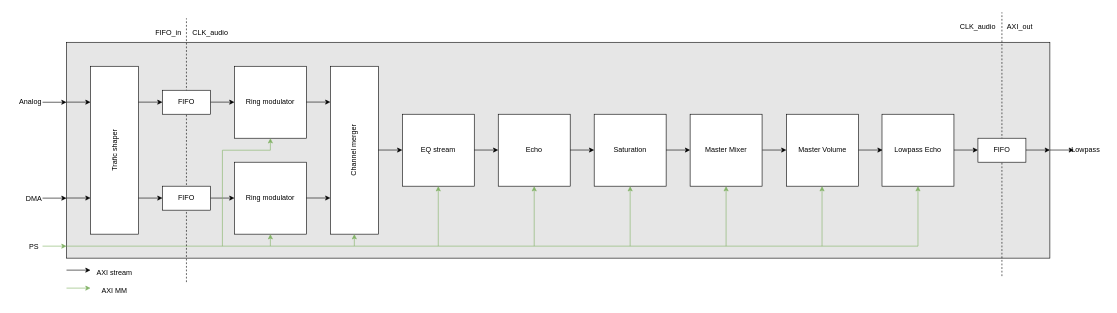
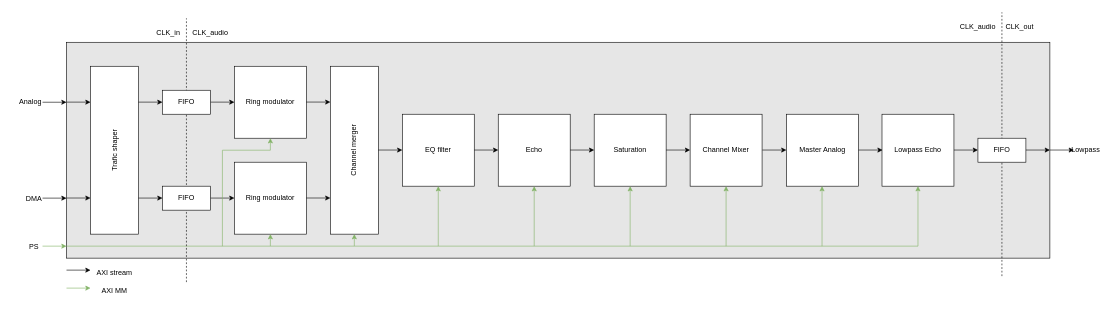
  <mxCell id="0" />
  <mxCell id="1" parent="0" />
  <mxCell id="2" value="" style="rounded=0;whiteSpace=wrap;html=1;fillColor=#E6E6E6;" vertex="1" parent="1"><mxGeometry x="110" y="70" width="1640" height="360" as="geometry" /></mxCell>
  <mxCell id="3" value="" style="whiteSpace=wrap;html=1;aspect=fixed;" vertex="1" parent="1"><mxGeometry x="390" y="110" width="120" height="120" as="geometry" /></mxCell>
  <mxCell id="4" value="Ring modulator" style="text;html=1;align=center;verticalAlign=middle;whiteSpace=wrap;rounded=0;" vertex="1" parent="1"><mxGeometry x="400" y="155" width="100" height="30" as="geometry" /></mxCell>
  <mxCell id="5" value="" style="whiteSpace=wrap;html=1;aspect=fixed;" vertex="1" parent="1"><mxGeometry x="390" y="270" width="120" height="120" as="geometry" /></mxCell>
  <mxCell id="6" value="Ring modulator" style="text;html=1;align=center;verticalAlign=middle;whiteSpace=wrap;rounded=0;" vertex="1" parent="1"><mxGeometry x="400" y="310" width="100" height="40" as="geometry" /></mxCell>
  <mxCell id="7" value="" style="rounded=0;whiteSpace=wrap;html=1;" vertex="1" parent="1"><mxGeometry x="550" y="110" width="80" height="280" as="geometry" /></mxCell>
  <mxCell id="8" value="Channel merger" style="text;html=1;align=center;verticalAlign=middle;whiteSpace=wrap;rounded=0;rotation=-90;" vertex="1" parent="1"><mxGeometry x="450" y="235" width="280" height="30" as="geometry" /></mxCell>
  <mxCell id="9" value="" style="whiteSpace=wrap;html=1;aspect=fixed;" vertex="1" parent="1"><mxGeometry x="670" y="190" width="120" height="120" as="geometry" /></mxCell>
- <mxCell id="10" value="EQ stream" style="text;html=1;align=center;verticalAlign=middle;whiteSpace=wrap;rounded=0;" vertex="1" parent="1"><mxGeometry x="680" y="235" width="100" height="30" as="geometry" /></mxCell>
+ <mxCell id="10" value="EQ filter" style="text;html=1;align=center;verticalAlign=middle;whiteSpace=wrap;rounded=0;" vertex="1" parent="1"><mxGeometry x="680" y="235" width="100" height="30" as="geometry" /></mxCell>
  <mxCell id="11" value="" style="whiteSpace=wrap;html=1;aspect=fixed;" vertex="1" parent="1"><mxGeometry x="830" y="190" width="120" height="120" as="geometry" /></mxCell>
  <mxCell id="12" value="Echo" style="text;html=1;align=center;verticalAlign=middle;whiteSpace=wrap;rounded=0;" vertex="1" parent="1"><mxGeometry x="840" y="235" width="100" height="30" as="geometry" /></mxCell>
  <mxCell id="13" value="" style="whiteSpace=wrap;html=1;aspect=fixed;" vertex="1" parent="1"><mxGeometry x="990" y="190" width="120" height="120" as="geometry" /></mxCell>
  <mxCell id="14" value="Saturation" style="text;html=1;align=center;verticalAlign=middle;whiteSpace=wrap;rounded=0;" vertex="1" parent="1"><mxGeometry x="1000" y="235" width="100" height="30" as="geometry" /></mxCell>
  <mxCell id="15" value="" style="whiteSpace=wrap;html=1;aspect=fixed;" vertex="1" parent="1"><mxGeometry x="1150" y="190" width="120" height="120" as="geometry" /></mxCell>
- <mxCell id="16" value="Master Mixer" style="text;html=1;align=center;verticalAlign=middle;whiteSpace=wrap;rounded=0;" vertex="1" parent="1"><mxGeometry x="1160" y="235" width="100" height="30" as="geometry" /></mxCell>
+ <mxCell id="16" value="Channel Mixer" style="text;html=1;align=center;verticalAlign=middle;whiteSpace=wrap;rounded=0;" vertex="1" parent="1"><mxGeometry x="1160" y="235" width="100" height="30" as="geometry" /></mxCell>
  <mxCell id="17" value="" style="whiteSpace=wrap;html=1;aspect=fixed;" vertex="1" parent="1"><mxGeometry x="1311" y="190" width="120" height="120" as="geometry" /></mxCell>
- <mxCell id="18" value="Master Volume" style="text;html=1;align=center;verticalAlign=middle;whiteSpace=wrap;rounded=0;" vertex="1" parent="1"><mxGeometry x="1321" y="235" width="100" height="30" as="geometry" /></mxCell>
+ <mxCell id="18" value="Master Analog" style="text;html=1;align=center;verticalAlign=middle;whiteSpace=wrap;rounded=0;" vertex="1" parent="1"><mxGeometry x="1321" y="235" width="100" height="30" as="geometry" /></mxCell>
  <mxCell id="19" value="" style="whiteSpace=wrap;html=1;aspect=fixed;" vertex="1" parent="1"><mxGeometry x="1470" y="190" width="120" height="120" as="geometry" /></mxCell>
  <mxCell id="20" value="Lowpass Echo" style="text;html=1;align=center;verticalAlign=middle;whiteSpace=wrap;rounded=0;" vertex="1" parent="1"><mxGeometry x="1480" y="235" width="100" height="30" as="geometry" /></mxCell>
  <mxCell id="21" value="" style="rounded=0;whiteSpace=wrap;html=1;" vertex="1" parent="1"><mxGeometry x="150" y="110" width="80" height="280" as="geometry" /></mxCell>
  <mxCell id="22" value="Trafic shaper" style="text;html=1;align=center;verticalAlign=middle;whiteSpace=wrap;rounded=0;rotation=-90;" vertex="1" parent="1"><mxGeometry x="50" y="235" width="280" height="30" as="geometry" /></mxCell>
  <mxCell id="23" value="" style="endArrow=classic;html=1;rounded=0;" edge="1" parent="1"><mxGeometry width="50" height="50" relative="1" as="geometry"><mxPoint x="70" y="170" as="sourcePoint" /><mxPoint x="110" y="170" as="targetPoint" /></mxGeometry></mxCell>
  <mxCell id="24" value="" style="endArrow=classic;html=1;rounded=0;" edge="1" parent="1"><mxGeometry width="50" height="50" relative="1" as="geometry"><mxPoint x="110" y="169.83" as="sourcePoint" /><mxPoint x="150" y="169.83" as="targetPoint" /></mxGeometry></mxCell>
  <mxCell id="25" value="" style="endArrow=classic;html=1;rounded=0;" edge="1" parent="1"><mxGeometry width="50" height="50" relative="1" as="geometry"><mxPoint x="230" y="169.83" as="sourcePoint" /><mxPoint x="270" y="169.83" as="targetPoint" /></mxGeometry></mxCell>
  <mxCell id="26" value="" style="endArrow=classic;html=1;rounded=0;" edge="1" parent="1"><mxGeometry width="50" height="50" relative="1" as="geometry"><mxPoint x="350" y="169.83" as="sourcePoint" /><mxPoint x="390" y="169.83" as="targetPoint" /></mxGeometry></mxCell>
  <mxCell id="27" value="" style="endArrow=classic;html=1;rounded=0;" edge="1" parent="1"><mxGeometry width="50" height="50" relative="1" as="geometry"><mxPoint x="230" y="329.83" as="sourcePoint" /><mxPoint x="270" y="329.83" as="targetPoint" /></mxGeometry></mxCell>
  <mxCell id="28" value="" style="endArrow=classic;html=1;rounded=0;" edge="1" parent="1"><mxGeometry width="50" height="50" relative="1" as="geometry"><mxPoint x="350" y="329.83" as="sourcePoint" /><mxPoint x="390" y="329.83" as="targetPoint" /></mxGeometry></mxCell>
  <mxCell id="29" value="" style="endArrow=classic;html=1;rounded=0;" edge="1" parent="1"><mxGeometry width="50" height="50" relative="1" as="geometry"><mxPoint x="70" y="329.92" as="sourcePoint" /><mxPoint x="110" y="329.92" as="targetPoint" /></mxGeometry></mxCell>
  <mxCell id="30" value="" style="endArrow=classic;html=1;rounded=0;" edge="1" parent="1"><mxGeometry width="50" height="50" relative="1" as="geometry"><mxPoint x="110" y="329.75" as="sourcePoint" /><mxPoint x="150" y="329.75" as="targetPoint" /></mxGeometry></mxCell>
  <mxCell id="31" value="" style="endArrow=classic;html=1;rounded=0;" edge="1" parent="1"><mxGeometry width="50" height="50" relative="1" as="geometry"><mxPoint x="510" y="169.73" as="sourcePoint" /><mxPoint x="550" y="169.73" as="targetPoint" /></mxGeometry></mxCell>
  <mxCell id="32" value="" style="endArrow=classic;html=1;rounded=0;" edge="1" parent="1"><mxGeometry width="50" height="50" relative="1" as="geometry"><mxPoint x="510" y="329.73" as="sourcePoint" /><mxPoint x="550" y="329.73" as="targetPoint" /></mxGeometry></mxCell>
  <mxCell id="33" value="" style="endArrow=classic;html=1;rounded=0;" edge="1" parent="1"><mxGeometry width="50" height="50" relative="1" as="geometry"><mxPoint x="630" y="249.73" as="sourcePoint" /><mxPoint x="670" y="249.73" as="targetPoint" /></mxGeometry></mxCell>
  <mxCell id="34" value="" style="endArrow=classic;html=1;rounded=0;" edge="1" parent="1"><mxGeometry width="50" height="50" relative="1" as="geometry"><mxPoint x="790" y="249.73" as="sourcePoint" /><mxPoint x="830" y="249.73" as="targetPoint" /></mxGeometry></mxCell>
  <mxCell id="35" value="" style="endArrow=classic;html=1;rounded=0;" edge="1" parent="1"><mxGeometry width="50" height="50" relative="1" as="geometry"><mxPoint x="950" y="249.73" as="sourcePoint" /><mxPoint x="990" y="249.73" as="targetPoint" /></mxGeometry></mxCell>
  <mxCell id="36" value="" style="endArrow=classic;html=1;rounded=0;" edge="1" parent="1"><mxGeometry width="50" height="50" relative="1" as="geometry"><mxPoint x="1110" y="249.73" as="sourcePoint" /><mxPoint x="1150" y="249.73" as="targetPoint" /></mxGeometry></mxCell>
  <mxCell id="37" value="" style="endArrow=classic;html=1;rounded=0;" edge="1" parent="1"><mxGeometry width="50" height="50" relative="1" as="geometry"><mxPoint x="1270.5" y="249.73" as="sourcePoint" /><mxPoint x="1310.5" y="249.73" as="targetPoint" /></mxGeometry></mxCell>
  <mxCell id="38" value="" style="endArrow=classic;html=1;rounded=0;" edge="1" parent="1"><mxGeometry width="50" height="50" relative="1" as="geometry"><mxPoint x="1431" y="249.73" as="sourcePoint" /><mxPoint x="1471" y="249.73" as="targetPoint" /></mxGeometry></mxCell>
  <mxCell id="39" value="" style="endArrow=classic;html=1;rounded=0;" edge="1" parent="1"><mxGeometry width="50" height="50" relative="1" as="geometry"><mxPoint x="1590" y="249.73" as="sourcePoint" /><mxPoint x="1630" y="249.73" as="targetPoint" /></mxGeometry></mxCell>
  <mxCell id="40" value="" style="endArrow=classic;html=1;rounded=0;" edge="1" parent="1"><mxGeometry width="50" height="50" relative="1" as="geometry"><mxPoint x="1710" y="249.73" as="sourcePoint" /><mxPoint x="1750" y="249.73" as="targetPoint" /></mxGeometry></mxCell>
  <mxCell id="41" value="" style="endArrow=classic;html=1;rounded=0;" edge="1" parent="1"><mxGeometry width="50" height="50" relative="1" as="geometry"><mxPoint x="1750" y="249.73" as="sourcePoint" /><mxPoint x="1790" y="249.73" as="targetPoint" /></mxGeometry></mxCell>
  <mxCell id="42" value="Analog" style="text;html=1;align=center;verticalAlign=middle;whiteSpace=wrap;rounded=0;" vertex="1" parent="1"><mxGeometry x="20" y="155" width="60" height="30" as="geometry" /></mxCell>
  <mxCell id="43" value="DMA" style="text;html=1;align=center;verticalAlign=middle;whiteSpace=wrap;rounded=0;" vertex="1" parent="1"><mxGeometry x="26" y="316" width="60" height="30" as="geometry" /></mxCell>
  <mxCell id="44" value="Lowpass" style="text;html=1;align=center;verticalAlign=middle;whiteSpace=wrap;rounded=0;" vertex="1" parent="1"><mxGeometry x="1780" y="235" width="60" height="30" as="geometry" /></mxCell>
  <mxCell id="45" value="" style="endArrow=classic;html=1;rounded=0;" edge="1" parent="1"><mxGeometry width="50" height="50" relative="1" as="geometry"><mxPoint x="110" y="450" as="sourcePoint" /><mxPoint x="150" y="450" as="targetPoint" /></mxGeometry></mxCell>
  <mxCell id="46" value="AXI stream" style="text;html=1;align=center;verticalAlign=middle;whiteSpace=wrap;rounded=0;" vertex="1" parent="1"><mxGeometry x="140" y="440" width="100" height="30" as="geometry" /></mxCell>
  <mxCell id="47" value="" style="endArrow=classic;html=1;rounded=0;fillColor=#d5e8d4;strokeColor=#82b366;" edge="1" parent="1"><mxGeometry width="50" height="50" relative="1" as="geometry"><mxPoint x="110" y="480" as="sourcePoint" /><mxPoint x="150" y="480" as="targetPoint" /></mxGeometry></mxCell>
  <mxCell id="48" value="AXI MM" style="text;html=1;align=center;verticalAlign=middle;whiteSpace=wrap;rounded=0;" vertex="1" parent="1"><mxGeometry x="140" y="470" width="100" height="30" as="geometry" /></mxCell>
  <mxCell id="49" value="" style="endArrow=classic;html=1;rounded=0;fillColor=#d5e8d4;strokeColor=#82b366;" edge="1" parent="1"><mxGeometry width="50" height="50" relative="1" as="geometry"><mxPoint x="70" y="410" as="sourcePoint" /><mxPoint x="110" y="410" as="targetPoint" /></mxGeometry></mxCell>
  <mxCell id="50" value="" style="endArrow=classic;html=1;rounded=0;fillColor=#d5e8d4;strokeColor=#82b366;entryX=0.5;entryY=1;entryDx=0;entryDy=0;" edge="1" parent="1" target="5"><mxGeometry width="50" height="50" relative="1" as="geometry"><mxPoint x="110" y="410" as="sourcePoint" /><mxPoint x="150" y="410" as="targetPoint" /><Array as="points"><mxPoint x="450" y="410" /></Array></mxGeometry></mxCell>
  <mxCell id="51" value="" style="endArrow=classic;html=1;rounded=0;fillColor=#d5e8d4;strokeColor=#82b366;entryX=0.5;entryY=1;entryDx=0;entryDy=0;" edge="1" parent="1" target="3"><mxGeometry width="50" height="50" relative="1" as="geometry"><mxPoint x="370" y="410" as="sourcePoint" /><mxPoint x="400" y="249.72" as="targetPoint" /><Array as="points"><mxPoint x="370" y="250" /><mxPoint x="450" y="250" /></Array></mxGeometry></mxCell>
  <mxCell id="52" value="" style="endArrow=classic;html=1;rounded=0;fillColor=#d5e8d4;strokeColor=#82b366;entryX=0;entryY=0.5;entryDx=0;entryDy=0;" edge="1" parent="1" target="8"><mxGeometry width="50" height="50" relative="1" as="geometry"><mxPoint x="450" y="410" as="sourcePoint" /><mxPoint x="490" y="410" as="targetPoint" /><Array as="points"><mxPoint x="590" y="410" /></Array></mxGeometry></mxCell>
  <mxCell id="53" value="" style="endArrow=classic;html=1;rounded=0;fillColor=#d5e8d4;strokeColor=#82b366;entryX=0.5;entryY=1;entryDx=0;entryDy=0;" edge="1" parent="1" target="9"><mxGeometry width="50" height="50" relative="1" as="geometry"><mxPoint x="590" y="410" as="sourcePoint" /><mxPoint x="730" y="390" as="targetPoint" /><Array as="points"><mxPoint x="730" y="410" /></Array></mxGeometry></mxCell>
  <mxCell id="54" value="" style="endArrow=classic;html=1;rounded=0;fillColor=#d5e8d4;strokeColor=#82b366;entryX=0.5;entryY=1;entryDx=0;entryDy=0;" edge="1" parent="1"><mxGeometry width="50" height="50" relative="1" as="geometry"><mxPoint x="730" y="410" as="sourcePoint" /><mxPoint x="890" y="310" as="targetPoint" /><Array as="points"><mxPoint x="890" y="410" /></Array></mxGeometry></mxCell>
  <mxCell id="55" value="" style="endArrow=classic;html=1;rounded=0;fillColor=#d5e8d4;strokeColor=#82b366;entryX=0.5;entryY=1;entryDx=0;entryDy=0;" edge="1" parent="1"><mxGeometry width="50" height="50" relative="1" as="geometry"><mxPoint x="890" y="410" as="sourcePoint" /><mxPoint x="1050" y="310" as="targetPoint" /><Array as="points"><mxPoint x="1050" y="410" /></Array></mxGeometry></mxCell>
  <mxCell id="56" value="" style="endArrow=classic;html=1;rounded=0;fillColor=#d5e8d4;strokeColor=#82b366;entryX=0.5;entryY=1;entryDx=0;entryDy=0;" edge="1" parent="1"><mxGeometry width="50" height="50" relative="1" as="geometry"><mxPoint x="1050" y="410" as="sourcePoint" /><mxPoint x="1210" y="310" as="targetPoint" /><Array as="points"><mxPoint x="1210" y="410" /></Array></mxGeometry></mxCell>
  <mxCell id="57" value="" style="endArrow=classic;html=1;rounded=0;fillColor=#d5e8d4;strokeColor=#82b366;entryX=0.5;entryY=1;entryDx=0;entryDy=0;" edge="1" parent="1"><mxGeometry width="50" height="50" relative="1" as="geometry"><mxPoint x="1210" y="410" as="sourcePoint" /><mxPoint x="1370" y="310" as="targetPoint" /><Array as="points"><mxPoint x="1370" y="410" /></Array></mxGeometry></mxCell>
  <mxCell id="58" value="" style="endArrow=classic;html=1;rounded=0;fillColor=#d5e8d4;strokeColor=#82b366;entryX=0.5;entryY=1;entryDx=0;entryDy=0;" edge="1" parent="1"><mxGeometry width="50" height="50" relative="1" as="geometry"><mxPoint x="1370" y="410" as="sourcePoint" /><mxPoint x="1530" y="310" as="targetPoint" /><Array as="points"><mxPoint x="1530" y="410" /></Array></mxGeometry></mxCell>
  <mxCell id="59" value="PS" style="text;html=1;align=center;verticalAlign=middle;whiteSpace=wrap;rounded=0;" vertex="1" parent="1"><mxGeometry x="26" y="396" width="60" height="30" as="geometry" /></mxCell>
  <mxCell id="60" value="" style="endArrow=none;dashed=1;html=1;rounded=0;" edge="1" parent="1"><mxGeometry width="50" height="50" relative="1" as="geometry"><mxPoint x="310" y="470" as="sourcePoint" /><mxPoint x="310" y="30" as="targetPoint" /></mxGeometry></mxCell>
  <mxCell id="61" value="" style="rounded=0;whiteSpace=wrap;html=1;" vertex="1" parent="1"><mxGeometry x="270" y="150" width="80" height="40" as="geometry" /></mxCell>
  <mxCell id="62" value="FIFO" style="text;html=1;align=center;verticalAlign=middle;whiteSpace=wrap;rounded=0;" vertex="1" parent="1"><mxGeometry x="280" y="155" width="60" height="30" as="geometry" /></mxCell>
  <mxCell id="63" value="" style="rounded=0;whiteSpace=wrap;html=1;" vertex="1" parent="1"><mxGeometry x="270" y="310" width="80" height="40" as="geometry" /></mxCell>
  <mxCell id="64" value="FIFO" style="text;html=1;align=center;verticalAlign=middle;whiteSpace=wrap;rounded=0;" vertex="1" parent="1"><mxGeometry x="280" y="315" width="60" height="30" as="geometry" /></mxCell>
- <mxCell id="65" value="FIFO_in" style="text;html=1;align=center;verticalAlign=middle;whiteSpace=wrap;rounded=0;" vertex="1" parent="1"><mxGeometry x="250" y="40" width="60" height="30" as="geometry" /></mxCell>
+ <mxCell id="65" value="CLK_in" style="text;html=1;align=center;verticalAlign=middle;whiteSpace=wrap;rounded=0;" vertex="1" parent="1"><mxGeometry x="250" y="40" width="60" height="30" as="geometry" /></mxCell>
  <mxCell id="66" value="CLK_audio" style="text;html=1;align=center;verticalAlign=middle;whiteSpace=wrap;rounded=0;" vertex="1" parent="1"><mxGeometry x="310" y="40" width="80" height="30" as="geometry" /></mxCell>
  <mxCell id="67" value="" style="endArrow=none;dashed=1;html=1;rounded=0;" edge="1" parent="1"><mxGeometry width="50" height="50" relative="1" as="geometry"><mxPoint x="1670" y="460" as="sourcePoint" /><mxPoint x="1670" y="20" as="targetPoint" /></mxGeometry></mxCell>
- <mxCell id="68" value="AXI_out" style="text;html=1;align=center;verticalAlign=middle;whiteSpace=wrap;rounded=0;" vertex="1" parent="1"><mxGeometry x="1670" y="30" width="60" height="30" as="geometry" /></mxCell>
+ <mxCell id="68" value="CLK_out" style="text;html=1;align=center;verticalAlign=middle;whiteSpace=wrap;rounded=0;" vertex="1" parent="1"><mxGeometry x="1670" y="30" width="60" height="30" as="geometry" /></mxCell>
  <mxCell id="69" value="CLK_audio" style="text;html=1;align=center;verticalAlign=middle;whiteSpace=wrap;rounded=0;" vertex="1" parent="1"><mxGeometry x="1590" y="30" width="80" height="30" as="geometry" /></mxCell>
  <mxCell id="70" value="" style="rounded=0;whiteSpace=wrap;html=1;" vertex="1" parent="1"><mxGeometry x="1630" y="230" width="80" height="40" as="geometry" /></mxCell>
  <mxCell id="71" value="FIFO" style="text;html=1;align=center;verticalAlign=middle;whiteSpace=wrap;rounded=0;" vertex="1" parent="1"><mxGeometry x="1640" y="235" width="60" height="30" as="geometry" /></mxCell>
